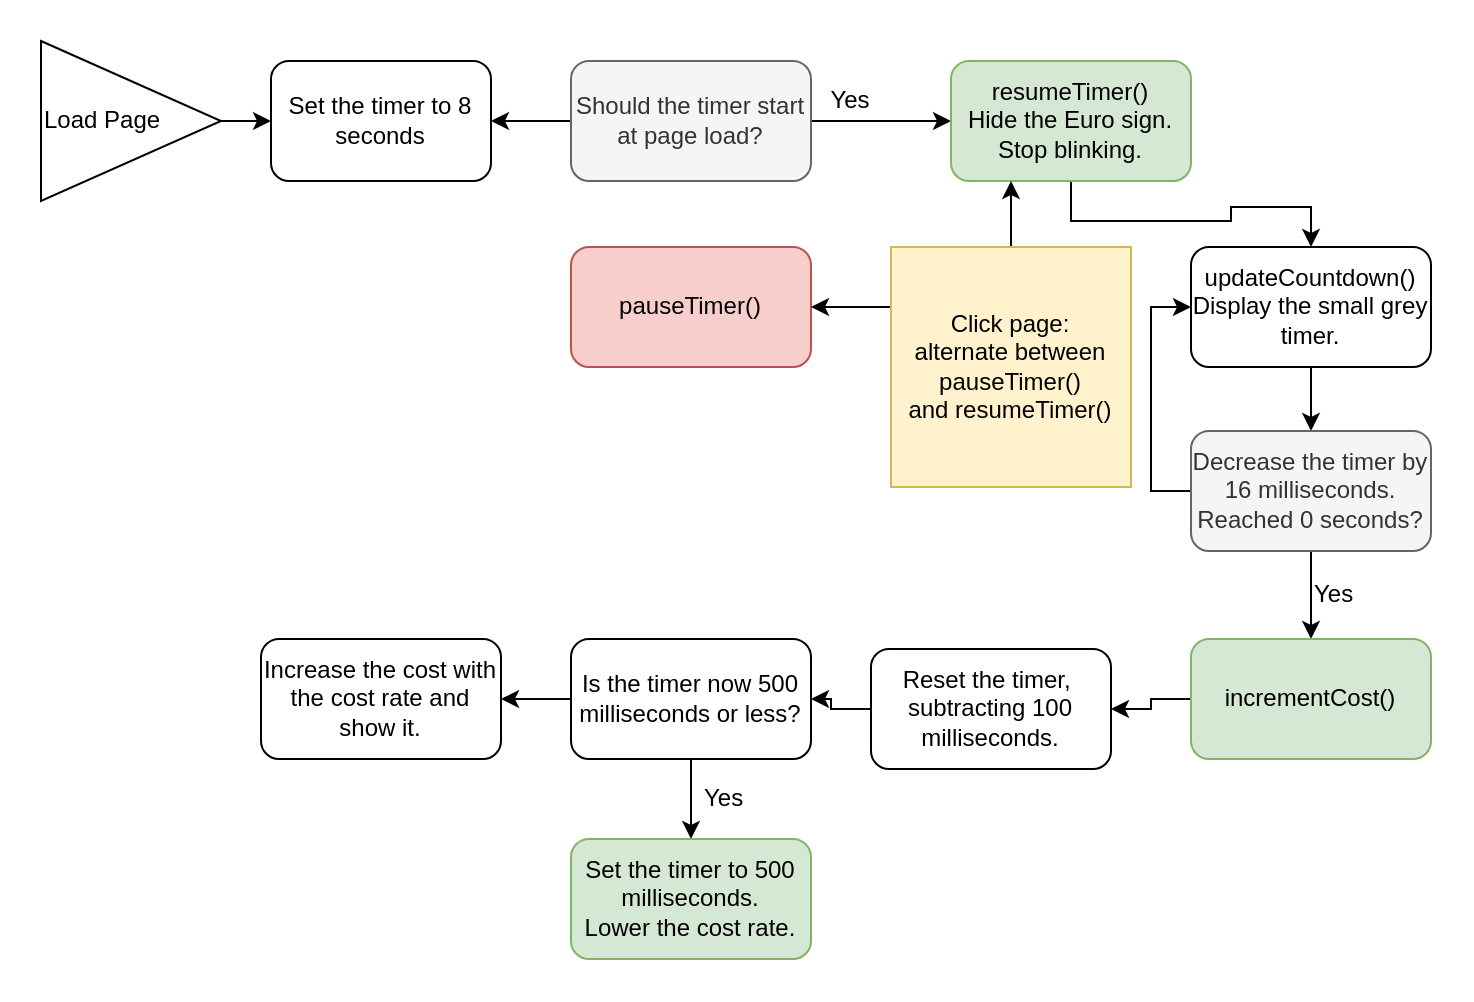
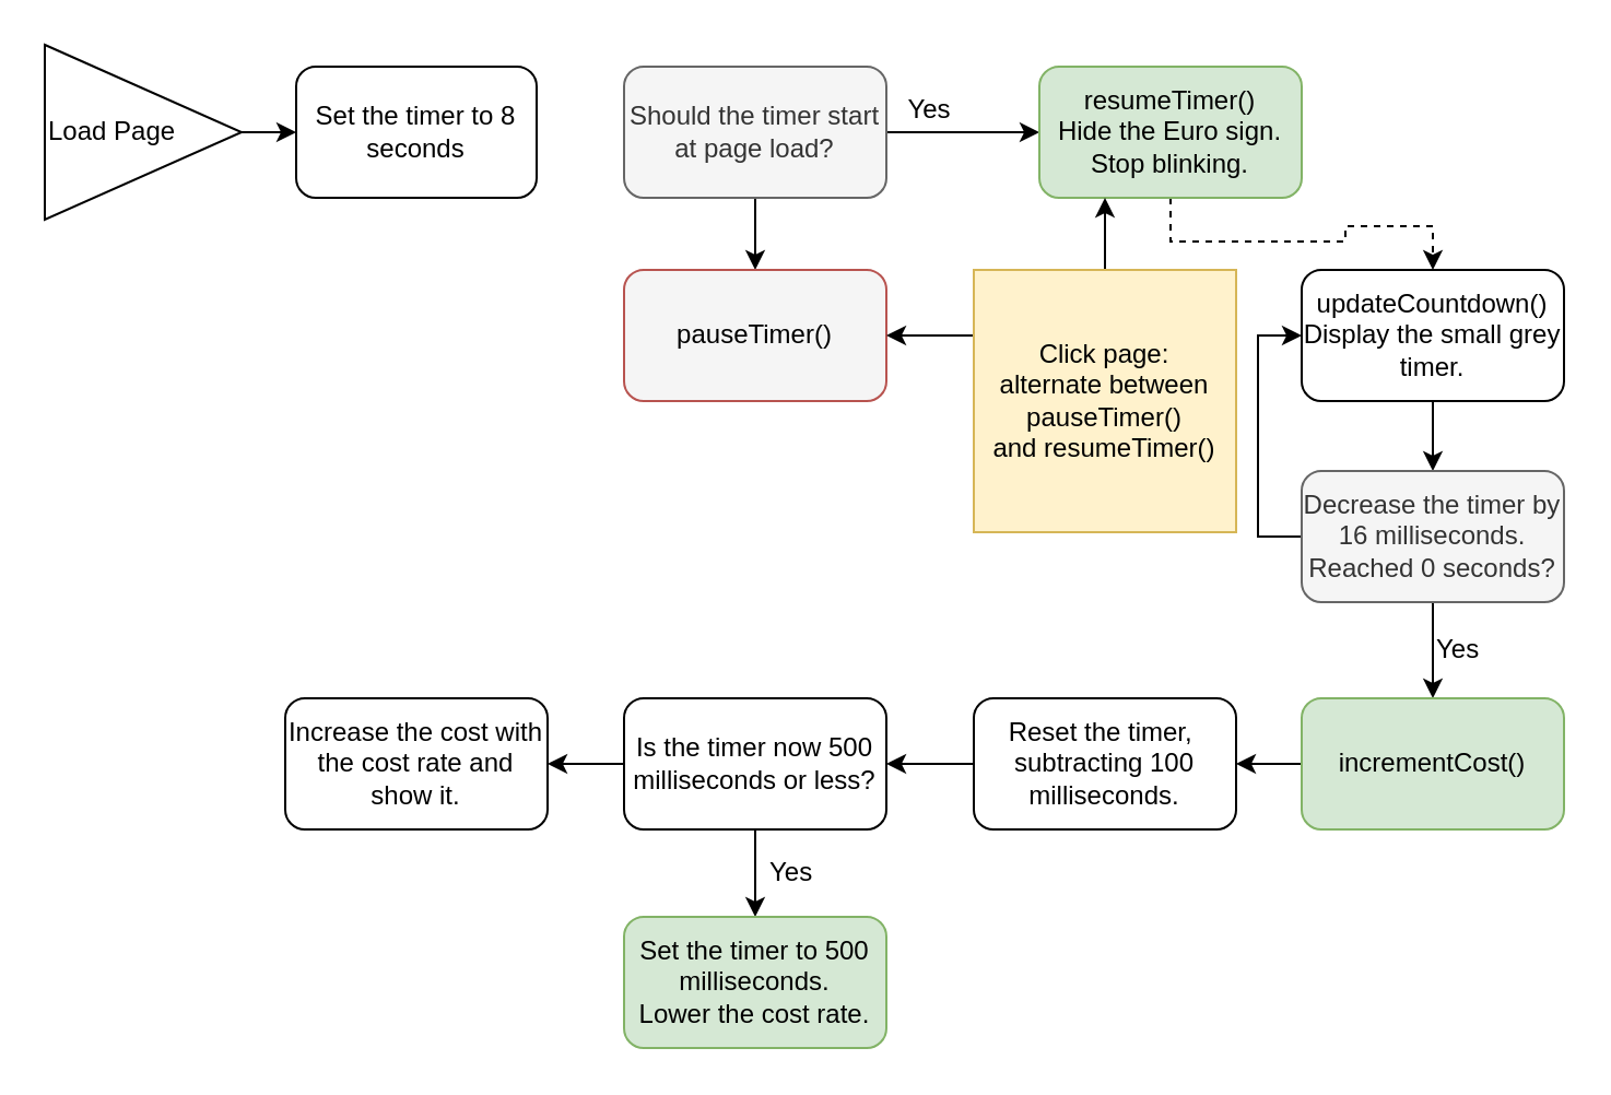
  <mxCell id="0" />
  <mxCell id="1" parent="0" />
  <mxCell id="2" style="edgeStyle=orthogonalEdgeStyle;rounded=0;orthogonalLoop=1;jettySize=auto;html=1;exitX=1;exitY=0.5;exitDx=0;exitDy=0;entryX=0;entryY=0.5;entryDx=0;entryDy=0;" edge="1" parent="1" source="3" target="26"><mxGeometry relative="1" as="geometry"><mxPoint x="120" y="60" as="sourcePoint" /></mxGeometry></mxCell>
  <mxCell id="3" value="Load Page" style="triangle;whiteSpace=wrap;html=1;align=left;" vertex="1" parent="1"><mxGeometry x="20" y="20" width="90" height="80" as="geometry" /></mxCell>
- <mxCell id="4" value="" style="edgeStyle=orthogonalEdgeStyle;rounded=0;orthogonalLoop=1;jettySize=auto;html=1;" edge="1" parent="1" source="6" target="26"><mxGeometry relative="1" as="geometry" /></mxCell>
+ <mxCell id="4" value="" style="edgeStyle=orthogonalEdgeStyle;rounded=0;orthogonalLoop=1;jettySize=auto;html=1;" edge="1" parent="1" source="6" target="16"><mxGeometry relative="1" as="geometry" /></mxCell>
  <mxCell id="5" value="" style="edgeStyle=orthogonalEdgeStyle;rounded=0;orthogonalLoop=1;jettySize=auto;html=1;" edge="1" parent="1" source="6" target="8"><mxGeometry relative="1" as="geometry" /></mxCell>
  <mxCell id="6" value="Should the timer start at page load?&lt;br&gt;" style="rounded=1;whiteSpace=wrap;html=1;fillColor=#f5f5f5;strokeColor=#666666;fontColor=#333333;" vertex="1" parent="1"><mxGeometry x="285" y="30" width="120" height="60" as="geometry" /></mxCell>
- <mxCell id="7" style="edgeStyle=orthogonalEdgeStyle;rounded=0;orthogonalLoop=1;jettySize=auto;html=1;" edge="1" parent="1" source="8" target="10"><mxGeometry relative="1" as="geometry" /></mxCell>
+ <mxCell id="7" style="edgeStyle=orthogonalEdgeStyle;rounded=0;orthogonalLoop=1;jettySize=auto;html=1;dashed=1;" edge="1" parent="1" source="8" target="10"><mxGeometry relative="1" as="geometry" /></mxCell>
  <mxCell id="8" value="resumeTimer()&lt;br&gt;Hide the Euro sign.&lt;br&gt;Stop blinking.&lt;br&gt;" style="rounded=1;whiteSpace=wrap;html=1;fillColor=#d5e8d4;strokeColor=#82b366;" vertex="1" parent="1"><mxGeometry x="475" y="30" width="120" height="60" as="geometry" /></mxCell>
  <mxCell id="9" style="edgeStyle=orthogonalEdgeStyle;rounded=0;orthogonalLoop=1;jettySize=auto;html=1;exitX=0.5;exitY=1;exitDx=0;exitDy=0;entryX=0.5;entryY=0;entryDx=0;entryDy=0;" edge="1" parent="1" source="10" target="13"><mxGeometry relative="1" as="geometry" /></mxCell>
  <mxCell id="10" value="updateCountdown()&lt;br&gt;Display the small grey timer.&lt;br&gt;" style="rounded=1;whiteSpace=wrap;html=1;" vertex="1" parent="1"><mxGeometry x="595" y="123" width="120" height="60" as="geometry" /></mxCell>
  <mxCell id="11" value="" style="edgeStyle=orthogonalEdgeStyle;rounded=0;orthogonalLoop=1;jettySize=auto;html=1;" edge="1" parent="1" source="13" target="15"><mxGeometry relative="1" as="geometry" /></mxCell>
  <mxCell id="12" style="edgeStyle=orthogonalEdgeStyle;rounded=0;orthogonalLoop=1;jettySize=auto;html=1;exitX=0;exitY=0.5;exitDx=0;exitDy=0;entryX=0;entryY=0.5;entryDx=0;entryDy=0;" edge="1" parent="1" source="13" target="10"><mxGeometry relative="1" as="geometry"><Array as="points"><mxPoint x="575" y="245" /><mxPoint x="575" y="153" /></Array></mxGeometry></mxCell>
  <mxCell id="13" value="&lt;span&gt;Decrease the timer by 16 milliseconds.&lt;br&gt;Reached 0 seconds?&lt;/span&gt;&lt;br&gt;" style="rounded=1;whiteSpace=wrap;html=1;fillColor=#f5f5f5;strokeColor=#666666;fontColor=#333333;" vertex="1" parent="1"><mxGeometry x="595" y="215" width="120" height="60" as="geometry" /></mxCell>
  <mxCell id="14" style="edgeStyle=orthogonalEdgeStyle;rounded=0;orthogonalLoop=1;jettySize=auto;html=1;exitX=0;exitY=0.5;exitDx=0;exitDy=0;entryX=1;entryY=0.5;entryDx=0;entryDy=0;" edge="1" parent="1" source="15" target="20"><mxGeometry relative="1" as="geometry" /></mxCell>
  <mxCell id="15" value="&lt;span&gt;incrementCost()&lt;/span&gt;&lt;br&gt;" style="rounded=1;whiteSpace=wrap;html=1;fillColor=#d5e8d4;strokeColor=#82b366;" vertex="1" parent="1"><mxGeometry x="595" y="319" width="120" height="60" as="geometry" /></mxCell>
- <mxCell id="16" value="pauseTimer()&lt;br&gt;" style="rounded=1;whiteSpace=wrap;html=1;fillColor=#f8cecc;strokeColor=#b85450;" vertex="1" parent="1"><mxGeometry x="285" y="123" width="120" height="60" as="geometry" /></mxCell>
+ <mxCell id="16" value="pauseTimer()&lt;br&gt;" style="rounded=1;whiteSpace=wrap;html=1;fillColor=#f5f5f5;strokeColor=#b85450;" vertex="1" parent="1"><mxGeometry x="285" y="123" width="120" height="60" as="geometry" /></mxCell>
  <mxCell id="17" value="Yes" style="text;html=1;strokeColor=none;fillColor=none;align=center;verticalAlign=middle;whiteSpace=wrap;rounded=0;" vertex="1" parent="1"><mxGeometry x="405" y="40" width="40" height="20" as="geometry" /></mxCell>
  <mxCell id="18" value="Yes" style="text;html=1;resizable=0;points=[];autosize=1;align=left;verticalAlign=top;spacingTop=-4;" vertex="1" parent="1"><mxGeometry x="655" y="287" width="40" height="20" as="geometry" /></mxCell>
  <mxCell id="19" value="" style="edgeStyle=orthogonalEdgeStyle;rounded=0;orthogonalLoop=1;jettySize=auto;html=1;" edge="1" parent="1" source="20" target="23"><mxGeometry relative="1" as="geometry" /></mxCell>
- <mxCell id="20" value="Reset the timer,&amp;nbsp; subtracting 100 milliseconds." style="rounded=1;whiteSpace=wrap;html=1;" vertex="1" parent="1"><mxGeometry x="435" y="324" width="120" height="60" as="geometry" /></mxCell>
+ <mxCell id="20" value="Reset the timer,&amp;nbsp; subtracting 100 milliseconds." style="rounded=1;whiteSpace=wrap;html=1;" vertex="1" parent="1"><mxGeometry x="445" y="319" width="120" height="60" as="geometry" /></mxCell>
  <mxCell id="21" value="" style="edgeStyle=orthogonalEdgeStyle;rounded=0;orthogonalLoop=1;jettySize=auto;html=1;" edge="1" parent="1" source="23" target="25"><mxGeometry relative="1" as="geometry" /></mxCell>
  <mxCell id="22" value="" style="edgeStyle=orthogonalEdgeStyle;rounded=0;orthogonalLoop=1;jettySize=auto;html=1;" edge="1" parent="1" source="23" target="24"><mxGeometry relative="1" as="geometry" /></mxCell>
  <mxCell id="23" value="Is the timer now 500 milliseconds or less?" style="rounded=1;whiteSpace=wrap;html=1;" vertex="1" parent="1"><mxGeometry x="285" y="319" width="120" height="60" as="geometry" /></mxCell>
  <mxCell id="24" value="Increase the cost with the cost rate and show it." style="rounded=1;whiteSpace=wrap;html=1;" vertex="1" parent="1"><mxGeometry x="130" y="319" width="120" height="60" as="geometry" /></mxCell>
  <mxCell id="25" value="Set the timer to 500 milliseconds.&lt;br&gt;Lower the cost rate.&lt;br&gt;" style="rounded=1;whiteSpace=wrap;html=1;fillColor=#d5e8d4;strokeColor=#82b366;" vertex="1" parent="1"><mxGeometry x="285" y="419" width="120" height="60" as="geometry" /></mxCell>
  <mxCell id="26" value="Set the timer to 8 seconds" style="rounded=1;whiteSpace=wrap;html=1;" vertex="1" parent="1"><mxGeometry x="135" y="30" width="110" height="60" as="geometry" /></mxCell>
  <mxCell id="27" value="Yes" style="text;html=1;resizable=0;points=[];autosize=1;align=left;verticalAlign=top;spacingTop=-4;" vertex="1" parent="1"><mxGeometry x="350" y="389" width="40" height="20" as="geometry" /></mxCell>
  <mxCell id="28" value="" style="edgeStyle=orthogonalEdgeStyle;rounded=0;orthogonalLoop=1;jettySize=auto;html=1;exitX=0.5;exitY=0;exitDx=0;exitDy=0;" edge="1" parent="1" target="8"><mxGeometry relative="1" as="geometry"><mxPoint x="488" y="123" as="sourcePoint" /><Array as="points"><mxPoint x="505" y="123" /></Array></mxGeometry></mxCell>
  <mxCell id="29" value="" style="edgeStyle=orthogonalEdgeStyle;rounded=0;orthogonalLoop=1;jettySize=auto;html=1;" edge="1" parent="1" source="30" target="16"><mxGeometry relative="1" as="geometry"><Array as="points"><mxPoint x="425" y="153" /><mxPoint x="425" y="153" /></Array></mxGeometry></mxCell>
  <mxCell id="30" value="&lt;div&gt;Click page:&lt;/div&gt;&lt;div&gt;alternate between pauseTimer()&lt;/div&gt;&lt;div&gt;and resumeTimer()&lt;/div&gt;" style="whiteSpace=wrap;html=1;aspect=fixed;align=center;fillColor=#fff2cc;strokeColor=#d6b656;" vertex="1" parent="1"><mxGeometry x="445" y="123" width="120" height="120" as="geometry" /></mxCell>
